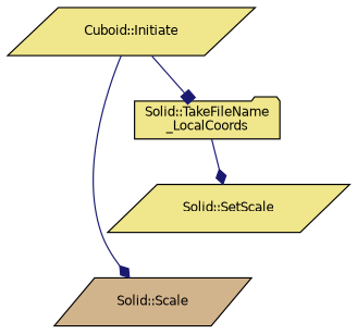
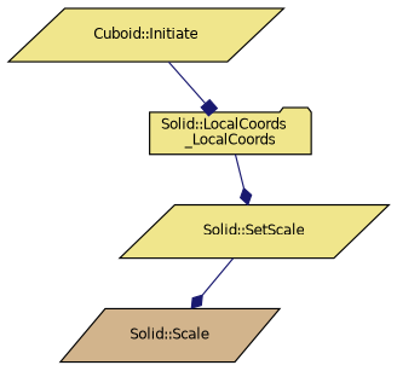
  digraph {
    rankdir=TB
    node [color=black fillcolor=khaki fontname=Helvetica fontsize=10 shape=parallelogram style=filled]
    edge [arrowhead=diamond color=midnightblue fontname=Helvetica fontsize=10 labelfontname=Helvetica labelfontsize=10 style=solid]
    n1 [fontcolor=black height=0.2 label="Cuboid::Initiate" width=0.4]
    n2 [fillcolor=tan height=0.2 label="Solid::Scale" width=0.4]
-   n3 [height=0.2 label="Solid::TakeFileName\l_LocalCoords" shape=folder width=0.4]
+   n3 [height=0.2 label="Solid::LocalCoords\l_LocalCoords" shape=folder width=0.4]
    n4 [height=0.2 label="Solid::SetScale" width=0.4]
-   n1 -> n2
+   n4 -> n2
    n1 -> n3 [arrowhead=box]
    n3 -> n4
  }
